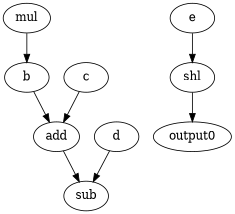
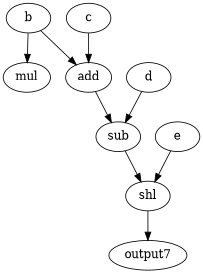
  digraph {
    fontname="DejaVu Serif"
    node [fontname="DejaVu Serif" opcode=load]
    edge [fontname="DejaVu Serif" operand=1]
    mul [opcode=mul]
    b
    add [opcode=add]
    c
    sub [opcode=sub]
    d
    shl [opcode=shl]
    e
-   output0 [opcode=store]
-   mul -> b
+   output0 [opcode=store label=output7]
+   b -> mul
    b -> add [operand=0]
    add -> sub [operand=0]
    c -> add
+   sub -> shl [operand=0]
    d -> sub
    shl -> output0 [operand=0]
    e -> shl
  }
